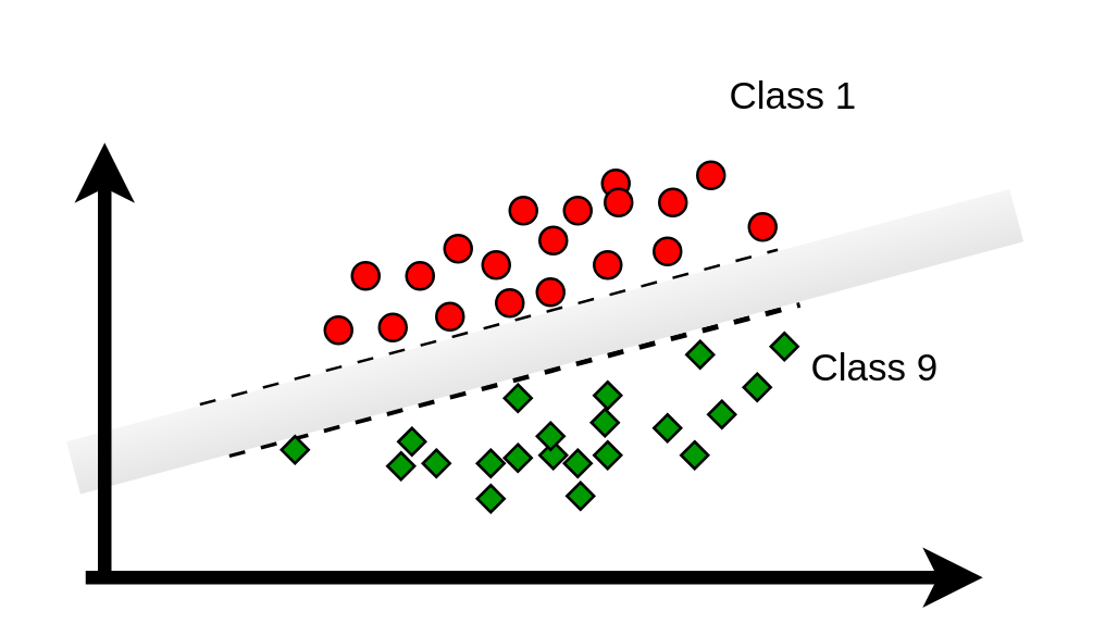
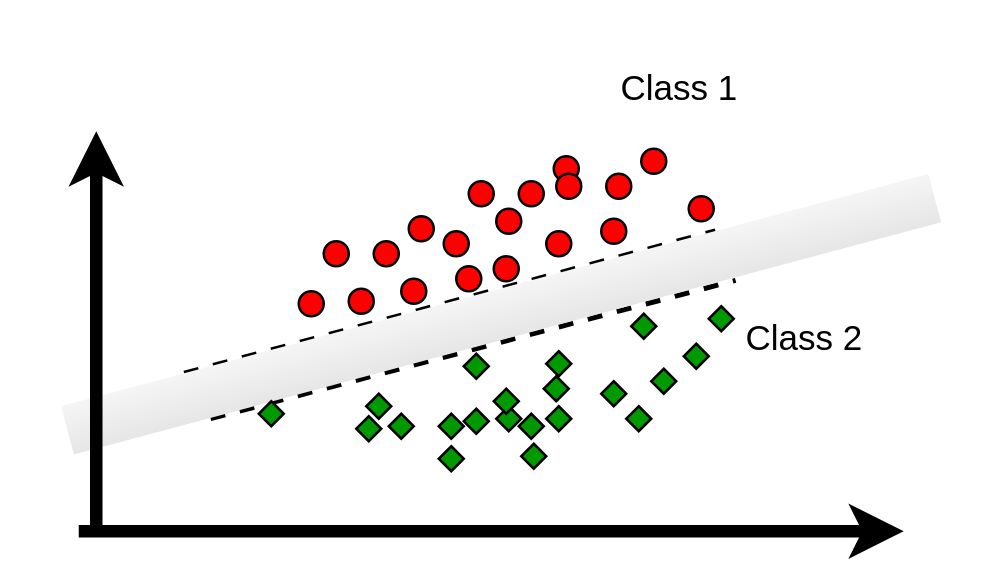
  <mxCell id="0" />
  <mxCell id="1" parent="0" />
  <mxCell id="2" value="" style="ellipse;whiteSpace=wrap;html=1;aspect=fixed;strokeColor=#000000;fillColor=#FF0000;" vertex="1" parent="1"><mxGeometry x="187" y="72" width="10" height="10" as="geometry" /></mxCell>
  <mxCell id="3" value="" style="ellipse;whiteSpace=wrap;html=1;aspect=fixed;strokeColor=#000000;fillColor=#FF0000;" vertex="1" parent="1"><mxGeometry x="207" y="72" width="10" height="10" as="geometry" /></mxCell>
  <mxCell id="4" value="" style="ellipse;whiteSpace=wrap;html=1;aspect=fixed;strokeColor=#000000;fillColor=#FF0000;" vertex="1" parent="1"><mxGeometry x="221" y="62" width="10" height="10" as="geometry" /></mxCell>
  <mxCell id="5" value="" style="ellipse;whiteSpace=wrap;html=1;aspect=fixed;strokeColor=#000000;fillColor=#FF0000;" vertex="1" parent="1"><mxGeometry x="177" y="92" width="10" height="10" as="geometry" /></mxCell>
  <mxCell id="6" value="" style="ellipse;whiteSpace=wrap;html=1;aspect=fixed;strokeColor=#000000;fillColor=#FF0000;" vertex="1" parent="1"><mxGeometry x="240" y="87" width="10" height="10" as="geometry" /></mxCell>
  <mxCell id="7" value="" style="ellipse;whiteSpace=wrap;html=1;aspect=fixed;strokeColor=#000000;fillColor=#FF0000;" vertex="1" parent="1"><mxGeometry x="218" y="92" width="10" height="10" as="geometry" /></mxCell>
  <mxCell id="8" value="" style="ellipse;whiteSpace=wrap;html=1;aspect=fixed;strokeColor=#000000;fillColor=#FF0000;" vertex="1" parent="1"><mxGeometry x="197" y="102" width="10" height="10" as="geometry" /></mxCell>
  <mxCell id="9" value="" style="rhombus;whiteSpace=wrap;html=1;fillColor=#009900;" vertex="1" parent="1"><mxGeometry x="240" y="152" width="10" height="10" as="geometry" /></mxCell>
  <mxCell id="10" value="" style="rhombus;whiteSpace=wrap;html=1;fillColor=#009900;" vertex="1" parent="1"><mxGeometry x="250" y="162" width="10" height="10" as="geometry" /></mxCell>
  <mxCell id="11" value="" style="rhombus;whiteSpace=wrap;html=1;fillColor=#009900;" vertex="1" parent="1"><mxGeometry x="260" y="147" width="10" height="10" as="geometry" /></mxCell>
  <mxCell id="12" value="" style="rhombus;whiteSpace=wrap;html=1;fillColor=#009900;" vertex="1" parent="1"><mxGeometry x="252" y="125" width="10" height="10" as="geometry" /></mxCell>
  <mxCell id="13" value="" style="ellipse;whiteSpace=wrap;html=1;aspect=fixed;strokeColor=#000000;fillColor=#FF0000;" vertex="1" parent="1"><mxGeometry x="129" y="96" width="10" height="10" as="geometry" /></mxCell>
  <mxCell id="14" value="" style="ellipse;whiteSpace=wrap;html=1;aspect=fixed;strokeColor=#000000;fillColor=#FF0000;" vertex="1" parent="1"><mxGeometry x="149" y="96" width="10" height="10" as="geometry" /></mxCell>
  <mxCell id="15" value="" style="ellipse;whiteSpace=wrap;html=1;aspect=fixed;strokeColor=#000000;fillColor=#FF0000;" vertex="1" parent="1"><mxGeometry x="163" y="86" width="10" height="10" as="geometry" /></mxCell>
  <mxCell id="16" value="" style="ellipse;whiteSpace=wrap;html=1;aspect=fixed;strokeColor=#000000;fillColor=#FF0000;" vertex="1" parent="1"><mxGeometry x="119" y="116" width="10" height="10" as="geometry" /></mxCell>
  <mxCell id="17" value="" style="ellipse;whiteSpace=wrap;html=1;aspect=fixed;strokeColor=#000000;fillColor=#FF0000;" vertex="1" parent="1"><mxGeometry x="182" y="106" width="10" height="10" as="geometry" /></mxCell>
  <mxCell id="18" value="" style="ellipse;whiteSpace=wrap;html=1;aspect=fixed;strokeColor=#000000;fillColor=#FF0000;" vertex="1" parent="1"><mxGeometry x="160" y="111" width="10" height="10" as="geometry" /></mxCell>
  <mxCell id="19" value="" style="ellipse;whiteSpace=wrap;html=1;aspect=fixed;strokeColor=#000000;fillColor=#FF0000;" vertex="1" parent="1"><mxGeometry x="139" y="115" width="10" height="10" as="geometry" /></mxCell>
  <mxCell id="20" value="" style="rhombus;whiteSpace=wrap;html=1;fillColor=#009900;" vertex="1" parent="1"><mxGeometry x="198" y="162" width="10" height="10" as="geometry" /></mxCell>
  <mxCell id="21" value="" style="rhombus;whiteSpace=wrap;html=1;fillColor=#009900;" vertex="1" parent="1"><mxGeometry x="208" y="177" width="10" height="10" as="geometry" /></mxCell>
  <mxCell id="22" value="" style="rhombus;whiteSpace=wrap;html=1;fillColor=#009900;" vertex="1" parent="1"><mxGeometry x="218" y="162" width="10" height="10" as="geometry" /></mxCell>
  <mxCell id="23" value="" style="rhombus;whiteSpace=wrap;html=1;fillColor=#009900;" vertex="1" parent="1"><mxGeometry x="218" y="140" width="10" height="10" as="geometry" /></mxCell>
  <mxCell id="24" value="" style="rhombus;whiteSpace=wrap;html=1;fillColor=#009900;" vertex="1" parent="1"><mxGeometry x="146" y="157" width="10" height="10" as="geometry" /></mxCell>
  <mxCell id="25" value="" style="rhombus;whiteSpace=wrap;html=1;fillColor=#009900;" vertex="1" parent="1"><mxGeometry x="175" y="178" width="10" height="10" as="geometry" /></mxCell>
  <mxCell id="26" value="" style="rhombus;whiteSpace=wrap;html=1;fillColor=#009900;" vertex="1" parent="1"><mxGeometry x="185" y="163" width="10" height="10" as="geometry" /></mxCell>
  <mxCell id="27" value="" style="rhombus;whiteSpace=wrap;html=1;fillColor=#009900;" vertex="1" parent="1"><mxGeometry x="185" y="141" width="10" height="10" as="geometry" /></mxCell>
  <mxCell id="28" value="" style="endArrow=none;dashed=1;html=1;rounded=0;strokeWidth=2;exitX=0;exitY=0;exitDx=0;exitDy=0;entryX=1;entryY=0;entryDx=0;entryDy=0;" edge="1" parent="1"><mxGeometry width="50" height="50" relative="1" as="geometry"><mxPoint x="73.16" y="148.811" as="sourcePoint" /><mxPoint x="285.664" y="91.871" as="targetPoint" /></mxGeometry></mxCell>
  <mxCell id="29" value="" style="endArrow=none;dashed=1;html=1;rounded=0;strokeWidth=2;exitX=0.024;exitY=1.063;exitDx=0;exitDy=0;exitPerimeter=0;entryX=1.011;entryY=1.108;entryDx=0;entryDy=0;entryPerimeter=0;" edge="1" parent="1"><mxGeometry width="50" height="50" relative="1" as="geometry"><mxPoint x="83.763" y="166.98" as="sourcePoint" /><mxPoint x="293.737" y="111.649" as="targetPoint" /></mxGeometry></mxCell>
  <mxCell id="30" value="" style="rounded=0;whiteSpace=wrap;html=1;fillColor=#f5f5f5;gradientColor=#E6E6E6;strokeColor=none;rotation=-15;" vertex="1" parent="1"><mxGeometry x="20.37" y="115.2" width="359.13" height="20" as="geometry" /></mxCell>
  <mxCell id="31" value="" style="rhombus;whiteSpace=wrap;html=1;fillColor=#009900;" vertex="1" parent="1"><mxGeometry x="273" y="137" width="10" height="10" as="geometry" /></mxCell>
  <mxCell id="32" value="" style="rhombus;whiteSpace=wrap;html=1;fillColor=#009900;" vertex="1" parent="1"><mxGeometry x="283" y="122" width="10" height="10" as="geometry" /></mxCell>
  <mxCell id="33" value="" style="endArrow=classic;html=1;rounded=0;strokeWidth=5;" edge="1" parent="1"><mxGeometry width="50" height="50" relative="1" as="geometry"><mxPoint x="38" y="212" as="sourcePoint" /><mxPoint x="38" y="52" as="targetPoint" /></mxGeometry></mxCell>
  <mxCell id="34" value="" style="endArrow=classic;html=1;rounded=0;strokeWidth=5;" edge="1" parent="1"><mxGeometry width="50" height="50" relative="1" as="geometry"><mxPoint x="31" y="212" as="sourcePoint" /><mxPoint x="361" y="212" as="targetPoint" /></mxGeometry></mxCell>
- <mxCell id="35" value="&lt;font style=&quot;font-size: 14px;&quot;&gt;Class 1&lt;/font&gt;" style="text;html=1;align=center;verticalAlign=middle;resizable=0;points=[];autosize=1;strokeColor=none;fillColor=none;" vertex="1" parent="1"><mxGeometry x="256" y="20" width="70" height="30" as="geometry" /></mxCell>
- <mxCell id="36" value="&lt;font style=&quot;font-size: 14px;&quot;&gt;Class 9&lt;/font&gt;" style="text;html=1;align=center;verticalAlign=middle;resizable=0;points=[];autosize=1;strokeColor=none;fillColor=none;" vertex="1" parent="1"><mxGeometry x="286" y="120" width="70" height="30" as="geometry" /></mxCell>
+ <mxCell id="35" value="&lt;font style=&quot;font-size: 14px;&quot;&gt;Class 1&lt;/font&gt;" style="text;html=1;align=center;verticalAlign=middle;resizable=0;points=[];autosize=1;strokeColor=none;fillColor=none;" vertex="1" parent="1"><mxGeometry x="236" y="20" width="70" height="30" as="geometry" /></mxCell>
+ <mxCell id="36" value="&lt;font style=&quot;font-size: 14px;&quot;&gt;Class 2&lt;/font&gt;" style="text;html=1;align=center;verticalAlign=middle;resizable=0;points=[];autosize=1;strokeColor=none;fillColor=none;" vertex="1" parent="1"><mxGeometry x="286" y="120" width="70" height="30" as="geometry" /></mxCell>
  <mxCell id="37" value="" style="ellipse;whiteSpace=wrap;html=1;aspect=fixed;strokeColor=#000000;fillColor=#FF0000;" vertex="1" parent="1"><mxGeometry x="222" y="69" width="10" height="10" as="geometry" /></mxCell>
  <mxCell id="38" value="" style="ellipse;whiteSpace=wrap;html=1;aspect=fixed;strokeColor=#000000;fillColor=#FF0000;" vertex="1" parent="1"><mxGeometry x="242" y="69" width="10" height="10" as="geometry" /></mxCell>
  <mxCell id="39" value="" style="ellipse;whiteSpace=wrap;html=1;aspect=fixed;strokeColor=#000000;fillColor=#FF0000;" vertex="1" parent="1"><mxGeometry x="256" y="59" width="10" height="10" as="geometry" /></mxCell>
  <mxCell id="40" value="" style="ellipse;whiteSpace=wrap;html=1;aspect=fixed;strokeColor=#000000;fillColor=#FF0000;" vertex="1" parent="1"><mxGeometry x="275" y="78" width="10" height="10" as="geometry" /></mxCell>
  <mxCell id="41" value="" style="ellipse;whiteSpace=wrap;html=1;aspect=fixed;strokeColor=#000000;fillColor=#FF0000;" vertex="1" parent="1"><mxGeometry x="198" y="83" width="10" height="10" as="geometry" /></mxCell>
  <mxCell id="42" value="" style="rhombus;whiteSpace=wrap;html=1;fillColor=#009900;" vertex="1" parent="1"><mxGeometry x="197" y="155" width="10" height="10" as="geometry" /></mxCell>
  <mxCell id="43" value="" style="rhombus;whiteSpace=wrap;html=1;fillColor=#009900;" vertex="1" parent="1"><mxGeometry x="207" y="165" width="10" height="10" as="geometry" /></mxCell>
  <mxCell id="44" value="" style="rhombus;whiteSpace=wrap;html=1;fillColor=#009900;" vertex="1" parent="1"><mxGeometry x="217" y="150" width="10" height="10" as="geometry" /></mxCell>
  <mxCell id="45" value="" style="rhombus;whiteSpace=wrap;html=1;fillColor=#009900;" vertex="1" parent="1"><mxGeometry x="155" y="165" width="10" height="10" as="geometry" /></mxCell>
  <mxCell id="46" value="" style="rhombus;whiteSpace=wrap;html=1;fillColor=#009900;" vertex="1" parent="1"><mxGeometry x="175" y="165" width="10" height="10" as="geometry" /></mxCell>
  <mxCell id="47" value="" style="rhombus;whiteSpace=wrap;html=1;fillColor=#009900;" vertex="1" parent="1"><mxGeometry x="103" y="160" width="10" height="10" as="geometry" /></mxCell>
  <mxCell id="48" value="" style="rhombus;whiteSpace=wrap;html=1;fillColor=#009900;" vertex="1" parent="1"><mxGeometry x="142" y="166" width="10" height="10" as="geometry" /></mxCell>
